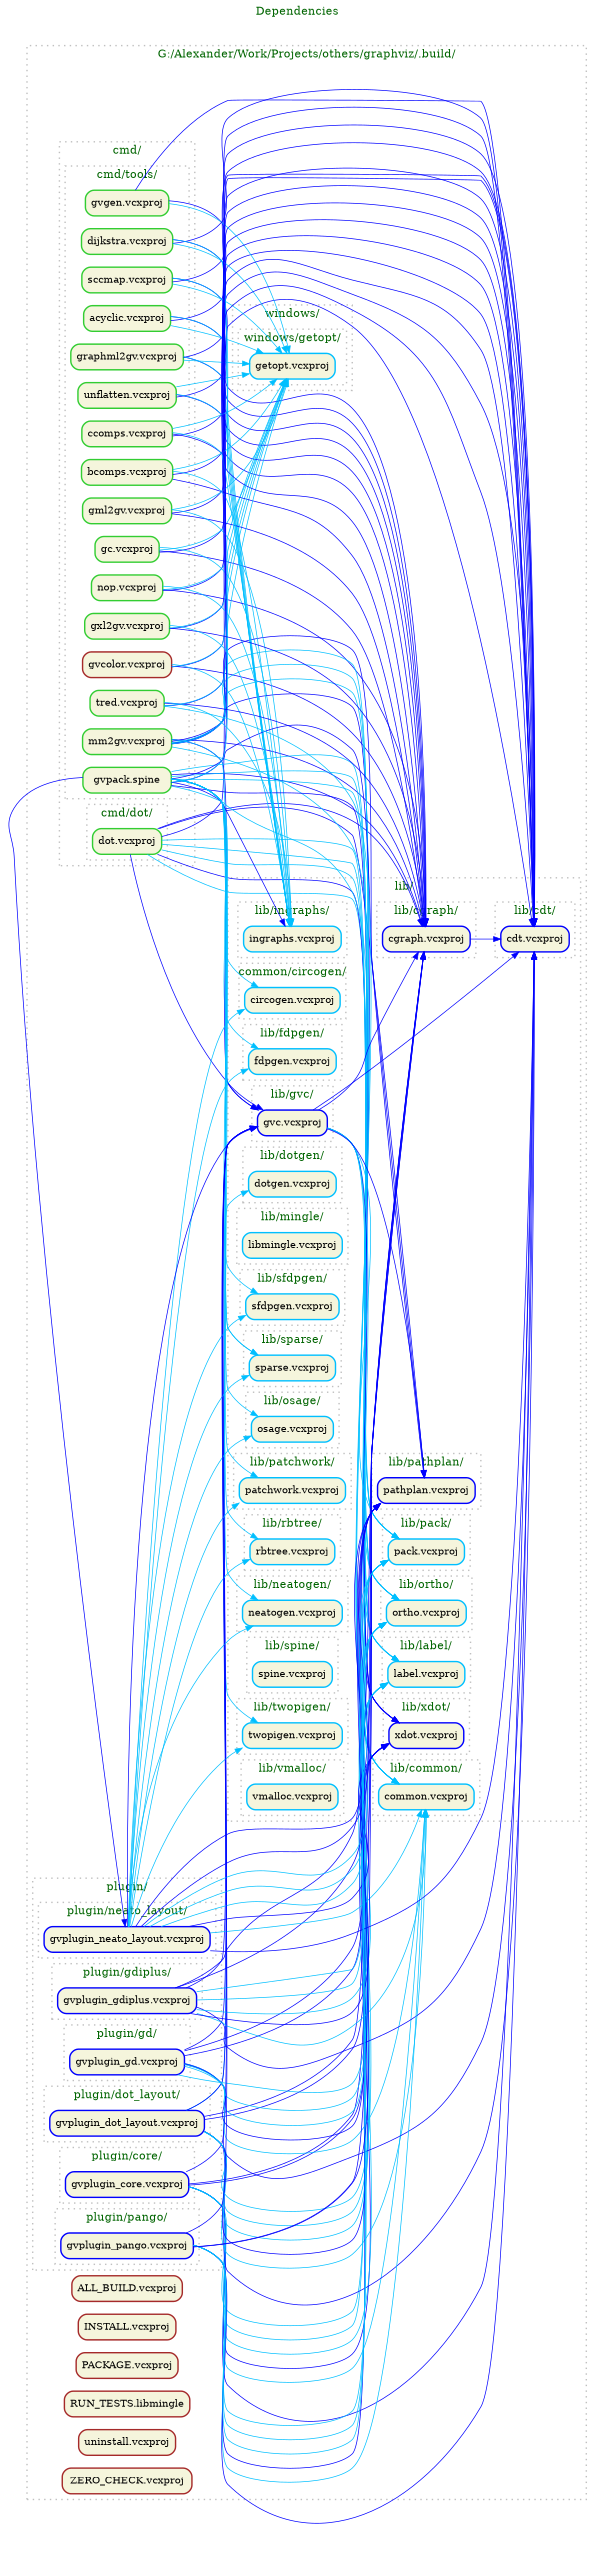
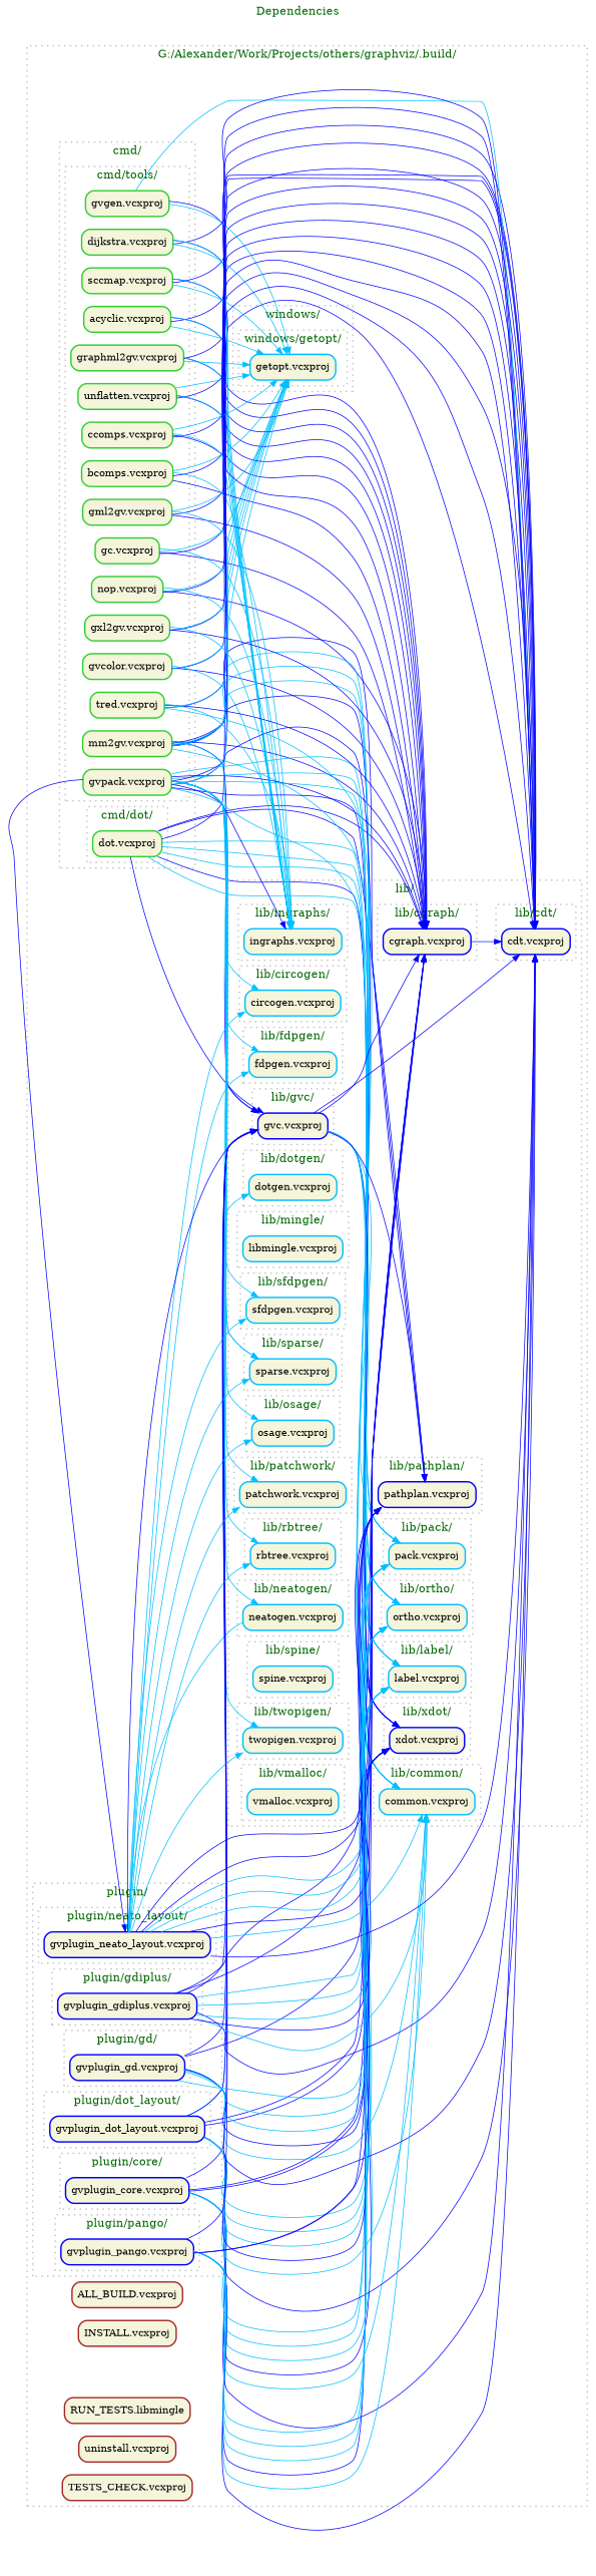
  digraph {
    color=grey
    fontcolor=darkgreen
    fontsize=16
    label=Dependencies
    labelloc=t
    rankdir=LR
    style="dotted, bold"
    node [color=deepskyblue fillcolor=beige penwidth=2 shape=box style="filled, rounded"]
    edge [color=deepskyblue]
    n1 [color=limegreen label="dot.vcxproj"]
    n2 [color=limegreen label="unflatten.vcxproj"]
    n3 [color=limegreen label="gc.vcxproj"]
-   n4 [color=brown label="gvcolor.vcxproj"]
+   n4 [color=limegreen label="gvcolor.vcxproj"]
    n5 [color=limegreen label="nop.vcxproj"]
    n6 [color=limegreen label="mm2gv.vcxproj"]
    n7 [color=limegreen label="graphml2gv.vcxproj"]
    n8 [color=limegreen label="acyclic.vcxproj"]
    n9 [color=limegreen label="gvgen.vcxproj"]
    n10 [color=limegreen label="sccmap.vcxproj"]
    n11 [color=limegreen label="dijkstra.vcxproj"]
    n12 [color=limegreen label="gml2gv.vcxproj"]
    n13 [color=limegreen label="bcomps.vcxproj"]
-   n14 [color=limegreen label="gvpack.spine"]
+   n14 [color=limegreen label="gvpack.vcxproj"]
    n15 [color=limegreen label="ccomps.vcxproj"]
    n16 [color=limegreen label="tred.vcxproj"]
    n17 [color=limegreen label="gxl2gv.vcxproj"]
    n18 [color=blue label="cdt.vcxproj"]
    n19 [color=blue label="cgraph.vcxproj"]
    n20 [label="circogen.vcxproj"]
    n21 [label="common.vcxproj"]
    n22 [label="dotgen.vcxproj"]
    n23 [label="fdpgen.vcxproj"]
    n24 [color=blue label="xdot.vcxproj"]
    n25 [color=blue label="gvc.vcxproj"]
    n26 [label="ingraphs.vcxproj"]
    n27 [label="label.vcxproj"]
    n28 [label="libmingle.vcxproj"]
    n29 [label="neatogen.vcxproj"]
    n30 [label="ortho.vcxproj"]
    n31 [label="osage.vcxproj"]
    n32 [label="pack.vcxproj"]
    n33 [label="patchwork.vcxproj"]
    n34 [color=blue label="pathplan.vcxproj"]
    n35 [label="rbtree.vcxproj"]
    n36 [label="sfdpgen.vcxproj"]
    n37 [label="sparse.vcxproj"]
    n38 [label="spine.vcxproj"]
    n39 [label="twopigen.vcxproj"]
    n40 [label="vmalloc.vcxproj"]
    n41 [color=blue label="gvplugin_core.vcxproj"]
    n42 [color=blue label="gvplugin_dot_layout.vcxproj"]
    n43 [color=blue label="gvplugin_gd.vcxproj"]
    n44 [color=blue label="gvplugin_gdiplus.vcxproj"]
    n45 [color=blue label="gvplugin_neato_layout.vcxproj"]
    n46 [color=blue label="gvplugin_pango.vcxproj"]
    n47 [label="getopt.vcxproj"]
    n48 [color=brown label="ALL_BUILD.vcxproj"]
    n49 [color=brown label="INSTALL.vcxproj"]
-   n50 [color=brown label="PACKAGE.vcxproj"]
    n51 [color=brown label="RUN_TESTS.libmingle"]
    n52 [color=brown label="uninstall.vcxproj"]
-   n53 [color=brown label="ZERO_CHECK.vcxproj"]
+   n53 [color=brown label="TESTS_CHECK.vcxproj"]
    subgraph cluster_1 {
      label="G:/Alexander/Work/Projects/others/graphviz/.build/"
      n48
      n49
-     n50
      n51
      n52
      n53
      subgraph cluster_2 {
        label="cmd/"
        subgraph cluster_3 {
          label="cmd/dot/"
          n1
        }
        subgraph cluster_4 {
          label="cmd/tools/"
          n2
          n3
          n4
          n5
          n6
          n7
          n8
          n9
          n10
          n11
          n12
          n13
          n14
          n15
          n16
          n17
        }
      }
      subgraph cluster_5 {
        label="lib/"
        subgraph cluster_6 {
          label="lib/cdt/"
          n18
        }
        subgraph cluster_7 {
          label="lib/cgraph/"
          n19
        }
        subgraph cluster_8 {
-         label="common/circogen/"
+         label="lib/circogen/"
          n20
        }
        subgraph cluster_9 {
          label="lib/common/"
          n21
        }
        subgraph cluster_10 {
          label="lib/dotgen/"
          n22
        }
        subgraph cluster_11 {
          label="lib/fdpgen/"
          n23
        }
        subgraph cluster_12 {
          label="lib/xdot/"
          n24
        }
        subgraph cluster_13 {
          label="lib/gvc/"
          n25
        }
        subgraph cluster_14 {
          label="lib/ingraphs/"
          n26
        }
        subgraph cluster_15 {
          label="lib/label/"
          n27
        }
        subgraph cluster_16 {
          label="lib/mingle/"
          n28
        }
        subgraph cluster_17 {
          label="lib/neatogen/"
          n29
        }
        subgraph cluster_18 {
          label="lib/ortho/"
          n30
        }
        subgraph cluster_19 {
          label="lib/osage/"
          n31
        }
        subgraph cluster_20 {
          label="lib/pack/"
          n32
        }
        subgraph cluster_21 {
          label="lib/patchwork/"
          n33
        }
        subgraph cluster_22 {
          label="lib/pathplan/"
          n34
        }
        subgraph cluster_23 {
          label="lib/rbtree/"
          n35
        }
        subgraph cluster_24 {
          label="lib/sfdpgen/"
          n36
        }
        subgraph cluster_25 {
          label="lib/sparse/"
          n37
        }
        subgraph cluster_26 {
          label="lib/spine/"
          n38
        }
        subgraph cluster_27 {
          label="lib/twopigen/"
          n39
        }
        subgraph cluster_28 {
          label="lib/vmalloc/"
          n40
        }
      }
      subgraph cluster_29 {
        label="plugin/"
        subgraph cluster_30 {
          label="plugin/core/"
          n41
        }
        subgraph cluster_31 {
          label="plugin/dot_layout/"
          n42
        }
        subgraph cluster_32 {
          label="plugin/gd/"
          n43
        }
        subgraph cluster_33 {
          label="plugin/gdiplus/"
          n44
        }
        subgraph cluster_34 {
          label="plugin/neato_layout/"
          n45
        }
        subgraph cluster_35 {
          label="plugin/pango/"
          n46
        }
      }
      subgraph cluster_36 {
        label="windows/"
        subgraph cluster_37 {
          label="windows/getopt/"
          n47
        }
      }
    }
    n1 -> n18 [color=blue]
    n1 -> n19 [color=blue]
    n1 -> n21
    n1 -> n24 [color=blue]
    n1 -> n25 [color=blue]
    n1 -> n27
    n1 -> n30
    n1 -> n32
    n1 -> n34 [color=blue]
    n2 -> n18 [color=blue]
    n2 -> n19 [color=blue]
    n2 -> n26
    n2 -> n47
    n3 -> n18 [color=blue]
    n3 -> n19 [color=blue]
    n3 -> n26
    n3 -> n47
    n4 -> n18 [color=blue]
    n4 -> n19 [color=blue]
    n4 -> n26
    n4 -> n47
    n5 -> n18 [color=blue]
    n5 -> n19 [color=blue]
    n5 -> n26
    n5 -> n47
    n6 -> n18 [color=blue]
    n6 -> n19 [color=blue]
    n6 -> n21
    n6 -> n24 [color=blue]
    n6 -> n25 [color=blue]
    n6 -> n27
    n6 -> n30
    n6 -> n32
    n6 -> n34 [color=blue]
    n6 -> n37
    n6 -> n47
    n7 -> n18 [color=blue]
    n7 -> n19 [color=blue]
    n7 -> n26
    n7 -> n47
    n8 -> n18 [color=blue]
    n8 -> n19 [color=blue]
    n8 -> n26
    n8 -> n47
-   n9 -> n18 [color=blue]
+   n9 -> n18
    n9 -> n19 [color=blue]
    n9 -> n47
    n10 -> n18 [color=blue]
    n10 -> n19 [color=blue]
    n10 -> n26
    n10 -> n47
    n11 -> n18 [color=blue]
    n11 -> n19 [color=blue]
    n11 -> n26
    n11 -> n47
    n12 -> n18 [color=blue]
    n12 -> n19 [color=blue]
    n12 -> n26
    n12 -> n47
    n13 -> n18 [color=blue]
    n13 -> n19 [color=blue]
    n13 -> n26
    n13 -> n47
    n14 -> n18 [color=blue]
    n14 -> n19 [color=blue]
    n14 -> n20
    n14 -> n21
    n14 -> n23
    n14 -> n24 [color=blue]
    n14 -> n25 [color=blue]
    n14 -> n26 [color=blue]
    n14 -> n27
    n14 -> n29
    n14 -> n30
    n14 -> n31
    n14 -> n32
    n14 -> n33
    n14 -> n34 [color=blue]
    n14 -> n35
    n14 -> n36
    n14 -> n37
    n14 -> n39
    n14 -> n45 [color=blue]
    n14 -> n47
    n15 -> n18 [color=blue]
    n15 -> n19 [color=blue]
    n15 -> n26
    n15 -> n47
    n16 -> n18 [color=blue]
    n16 -> n19 [color=blue]
    n16 -> n21
    n16 -> n26
    n16 -> n47
    n17 -> n18 [color=blue]
    n17 -> n19 [color=blue]
    n17 -> n26
    n17 -> n47
    n19 -> n18 [color=blue]
    n25 -> n18 [color=blue]
    n25 -> n19 [color=blue]
    n25 -> n21
    n25 -> n24 [color=blue]
    n25 -> n27
    n25 -> n30
    n25 -> n32
    n25 -> n34 [color=blue]
    n41 -> n18 [color=blue]
    n41 -> n19 [color=blue]
    n41 -> n21
    n41 -> n24 [color=blue]
    n41 -> n25 [color=blue]
    n41 -> n27
    n41 -> n30
    n41 -> n32
    n41 -> n34 [color=blue]
    n42 -> n18 [color=blue]
    n42 -> n19 [color=blue]
    n42 -> n21
    n42 -> n22
    n42 -> n24 [color=blue]
    n42 -> n25 [color=blue]
    n42 -> n27
    n42 -> n30
    n42 -> n32
    n42 -> n34 [color=blue]
    n43 -> n18 [color=blue]
    n43 -> n19 [color=blue]
    n43 -> n21
    n43 -> n24 [color=blue]
    n43 -> n25 [color=blue]
    n43 -> n27
    n43 -> n30
    n43 -> n32
-   n43 -> n34 [color=blue]
    n44 -> n18 [color=blue]
    n44 -> n19 [color=blue]
    n44 -> n21
    n44 -> n24 [color=blue]
    n44 -> n25 [color=blue]
    n44 -> n27
    n44 -> n30
    n44 -> n32
    n44 -> n34 [color=blue]
    n45 -> n18 [color=blue]
    n45 -> n19 [color=blue]
    n45 -> n20
    n45 -> n21
    n45 -> n23
    n45 -> n24 [color=blue]
    n45 -> n25 [color=blue]
    n45 -> n27
-   n45 -> n29
+   n29 -> n45
    n45 -> n30
    n45 -> n31
    n45 -> n32
    n45 -> n33
    n45 -> n34 [color=blue]
    n45 -> n35
    n45 -> n36
    n45 -> n37
    n45 -> n39
    n46 -> n18 [color=blue]
    n46 -> n19 [color=blue]
    n46 -> n21
    n46 -> n24 [color=blue]
    n46 -> n25 [color=blue]
    n46 -> n27
    n46 -> n30
    n46 -> n32
    n46 -> n34 [color=blue]
  }
